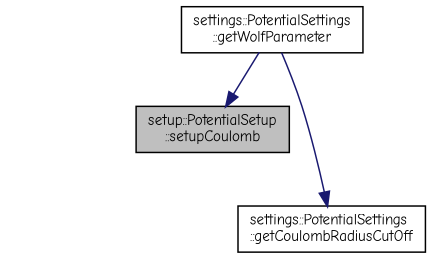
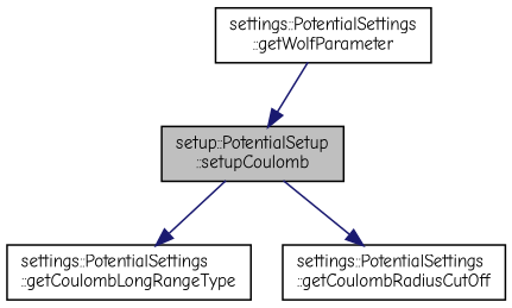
  digraph {
    fontname="Comic Neue"
    rankdir=TB
    node [color=black fillcolor=white fontname="Comic Neue" fontsize=10 shape=record style=filled]
    edge [color=midnightblue fontname="Comic Neue" fontsize=10 labelfontname=Helvetica labelfontsize=10 style=solid]
    n1 [fillcolor=grey75 fontcolor=black height=0.2 label="setup::PotentialSetup\l::setupCoulomb" width=0.4]
+   n2 [height=0.2 label="settings::PotentialSettings\l::getCoulombLongRangeType" width=0.4]
    n3 [height=0.2 label="settings::PotentialSettings\l::getCoulombRadiusCutOff" width=0.4]
    n4 [height=0.2 label="settings::PotentialSettings\l::getWolfParameter" width=0.4]
-   n4 -> n3
+   n1 -> n2
+   n1 -> n3
    n4 -> n1
  }
